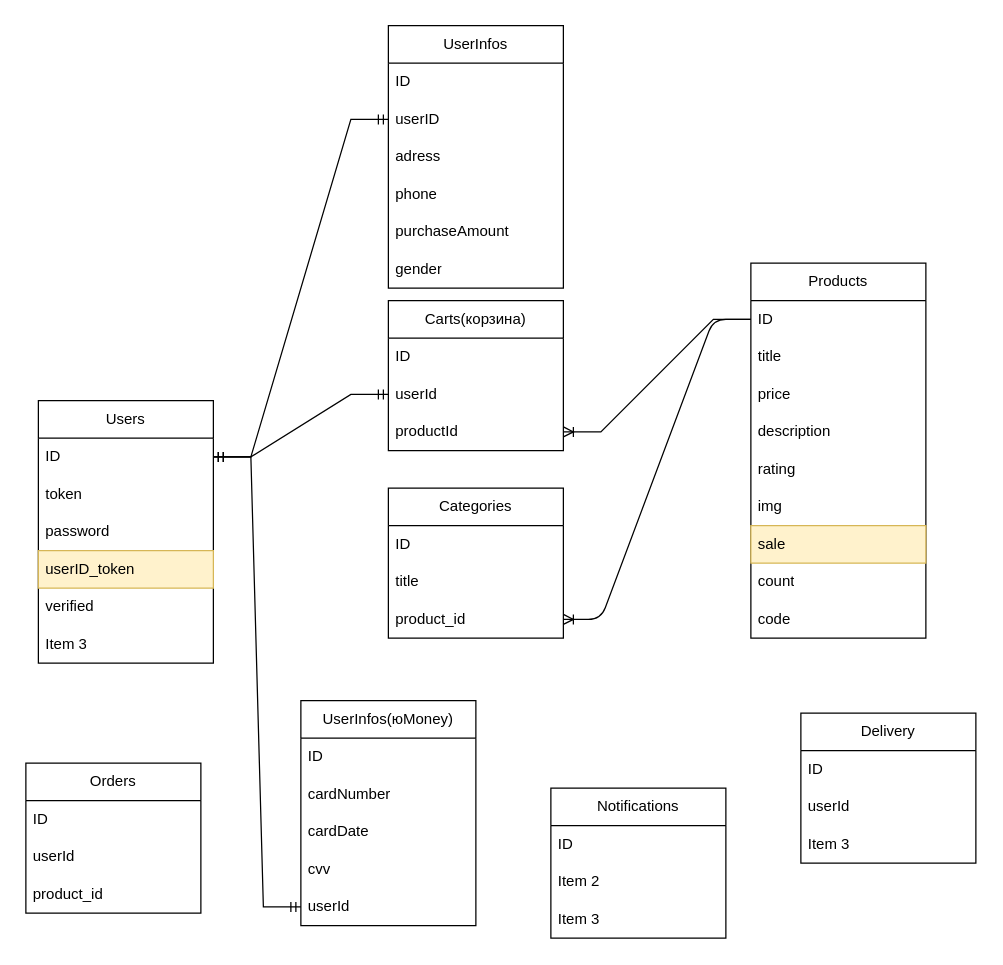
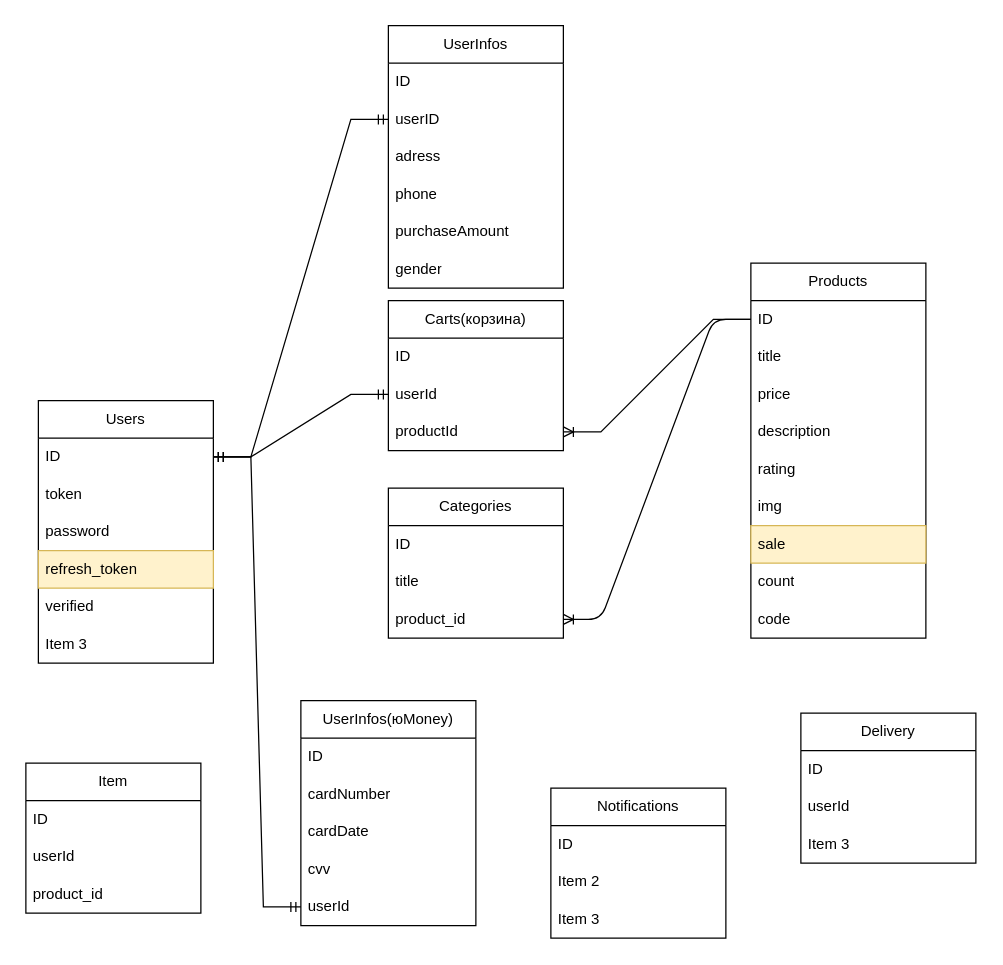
  <mxCell id="0" />
  <mxCell id="1" parent="0" />
  <mxCell id="2" value="Users" style="swimlane;fontStyle=0;childLayout=stackLayout;horizontal=1;startSize=30;horizontalStack=0;resizeParent=1;resizeParentMax=0;resizeLast=0;collapsible=1;marginBottom=0;whiteSpace=wrap;html=1;" parent="1" vertex="1"><mxGeometry x="30" y="320" width="140" height="210" as="geometry" /></mxCell>
  <mxCell id="3" value="ID" style="text;strokeColor=none;fillColor=none;align=left;verticalAlign=middle;spacingLeft=4;spacingRight=4;overflow=hidden;points=[[0,0.5],[1,0.5]];portConstraint=eastwest;rotatable=0;whiteSpace=wrap;html=1;" parent="2" vertex="1"><mxGeometry y="30" width="140" height="30" as="geometry" /></mxCell>
  <mxCell id="4" value="token" style="text;strokeColor=none;fillColor=none;align=left;verticalAlign=middle;spacingLeft=4;spacingRight=4;overflow=hidden;points=[[0,0.5],[1,0.5]];portConstraint=eastwest;rotatable=0;whiteSpace=wrap;html=1;" parent="2" vertex="1"><mxGeometry y="60" width="140" height="30" as="geometry" /></mxCell>
  <mxCell id="5" value="password" style="text;strokeColor=none;fillColor=none;align=left;verticalAlign=middle;spacingLeft=4;spacingRight=4;overflow=hidden;points=[[0,0.5],[1,0.5]];portConstraint=eastwest;rotatable=0;whiteSpace=wrap;html=1;" parent="2" vertex="1"><mxGeometry y="90" width="140" height="30" as="geometry" /></mxCell>
- <mxCell id="6" value="userID_token" style="text;strokeColor=#d6b656;fillColor=#fff2cc;align=left;verticalAlign=middle;spacingLeft=4;spacingRight=4;overflow=hidden;points=[[0,0.5],[1,0.5]];portConstraint=eastwest;rotatable=0;whiteSpace=wrap;html=1;" parent="2" vertex="1"><mxGeometry y="120" width="140" height="30" as="geometry" /></mxCell>
+ <mxCell id="6" value="refresh_token" style="text;strokeColor=#d6b656;fillColor=#fff2cc;align=left;verticalAlign=middle;spacingLeft=4;spacingRight=4;overflow=hidden;points=[[0,0.5],[1,0.5]];portConstraint=eastwest;rotatable=0;whiteSpace=wrap;html=1;" parent="2" vertex="1"><mxGeometry y="120" width="140" height="30" as="geometry" /></mxCell>
  <mxCell id="7" value="verified" style="text;strokeColor=none;fillColor=none;align=left;verticalAlign=middle;spacingLeft=4;spacingRight=4;overflow=hidden;points=[[0,0.5],[1,0.5]];portConstraint=eastwest;rotatable=0;whiteSpace=wrap;html=1;" parent="2" vertex="1"><mxGeometry y="150" width="140" height="30" as="geometry" /></mxCell>
  <mxCell id="8" value="Item 3" style="text;strokeColor=none;fillColor=none;align=left;verticalAlign=middle;spacingLeft=4;spacingRight=4;overflow=hidden;points=[[0,0.5],[1,0.5]];portConstraint=eastwest;rotatable=0;whiteSpace=wrap;html=1;" parent="2" vertex="1"><mxGeometry y="180" width="140" height="30" as="geometry" /></mxCell>
  <mxCell id="9" value="Products" style="swimlane;fontStyle=0;childLayout=stackLayout;horizontal=1;startSize=30;horizontalStack=0;resizeParent=1;resizeParentMax=0;resizeLast=0;collapsible=1;marginBottom=0;whiteSpace=wrap;html=1;" parent="1" vertex="1"><mxGeometry x="600" y="210" width="140" height="300" as="geometry" /></mxCell>
  <mxCell id="10" value="ID" style="text;strokeColor=none;fillColor=none;align=left;verticalAlign=middle;spacingLeft=4;spacingRight=4;overflow=hidden;points=[[0,0.5],[1,0.5]];portConstraint=eastwest;rotatable=0;whiteSpace=wrap;html=1;" parent="9" vertex="1"><mxGeometry y="30" width="140" height="30" as="geometry" /></mxCell>
  <mxCell id="11" value="title" style="text;strokeColor=none;fillColor=none;align=left;verticalAlign=middle;spacingLeft=4;spacingRight=4;overflow=hidden;points=[[0,0.5],[1,0.5]];portConstraint=eastwest;rotatable=0;whiteSpace=wrap;html=1;" parent="9" vertex="1"><mxGeometry y="60" width="140" height="30" as="geometry" /></mxCell>
  <mxCell id="12" value="price" style="text;strokeColor=none;fillColor=none;align=left;verticalAlign=middle;spacingLeft=4;spacingRight=4;overflow=hidden;points=[[0,0.5],[1,0.5]];portConstraint=eastwest;rotatable=0;whiteSpace=wrap;html=1;" parent="9" vertex="1"><mxGeometry y="90" width="140" height="30" as="geometry" /></mxCell>
  <mxCell id="13" value="description" style="text;strokeColor=none;fillColor=none;align=left;verticalAlign=middle;spacingLeft=4;spacingRight=4;overflow=hidden;points=[[0,0.5],[1,0.5]];portConstraint=eastwest;rotatable=0;whiteSpace=wrap;html=1;" parent="9" vertex="1"><mxGeometry y="120" width="140" height="30" as="geometry" /></mxCell>
  <mxCell id="14" value="rating" style="text;strokeColor=none;fillColor=none;align=left;verticalAlign=middle;spacingLeft=4;spacingRight=4;overflow=hidden;points=[[0,0.5],[1,0.5]];portConstraint=eastwest;rotatable=0;whiteSpace=wrap;html=1;" parent="9" vertex="1"><mxGeometry y="150" width="140" height="30" as="geometry" /></mxCell>
  <mxCell id="15" value="img" style="text;strokeColor=none;fillColor=none;align=left;verticalAlign=middle;spacingLeft=4;spacingRight=4;overflow=hidden;points=[[0,0.5],[1,0.5]];portConstraint=eastwest;rotatable=0;whiteSpace=wrap;html=1;" parent="9" vertex="1"><mxGeometry y="180" width="140" height="30" as="geometry" /></mxCell>
  <mxCell id="16" value="sale" style="text;strokeColor=#d6b656;fillColor=#fff2cc;align=left;verticalAlign=middle;spacingLeft=4;spacingRight=4;overflow=hidden;points=[[0,0.5],[1,0.5]];portConstraint=eastwest;rotatable=0;whiteSpace=wrap;html=1;" parent="9" vertex="1"><mxGeometry y="210" width="140" height="30" as="geometry" /></mxCell>
  <mxCell id="17" value="count" style="text;strokeColor=none;fillColor=none;align=left;verticalAlign=middle;spacingLeft=4;spacingRight=4;overflow=hidden;points=[[0,0.5],[1,0.5]];portConstraint=eastwest;rotatable=0;whiteSpace=wrap;html=1;" vertex="1" parent="9"><mxGeometry y="240" width="140" height="30" as="geometry" /></mxCell>
  <mxCell id="18" value="code" style="text;strokeColor=none;fillColor=none;align=left;verticalAlign=middle;spacingLeft=4;spacingRight=4;overflow=hidden;points=[[0,0.5],[1,0.5]];portConstraint=eastwest;rotatable=0;whiteSpace=wrap;html=1;" vertex="1" parent="9"><mxGeometry y="270" width="140" height="30" as="geometry" /></mxCell>
  <mxCell id="19" value="Categories" style="swimlane;fontStyle=0;childLayout=stackLayout;horizontal=1;startSize=30;horizontalStack=0;resizeParent=1;resizeParentMax=0;resizeLast=0;collapsible=1;marginBottom=0;whiteSpace=wrap;html=1;" parent="1" vertex="1"><mxGeometry x="310" y="390" width="140" height="120" as="geometry" /></mxCell>
  <mxCell id="20" value="ID" style="text;strokeColor=none;fillColor=none;align=left;verticalAlign=middle;spacingLeft=4;spacingRight=4;overflow=hidden;points=[[0,0.5],[1,0.5]];portConstraint=eastwest;rotatable=0;whiteSpace=wrap;html=1;" parent="19" vertex="1"><mxGeometry y="30" width="140" height="30" as="geometry" /></mxCell>
  <mxCell id="21" value="title" style="text;strokeColor=none;fillColor=none;align=left;verticalAlign=middle;spacingLeft=4;spacingRight=4;overflow=hidden;points=[[0,0.5],[1,0.5]];portConstraint=eastwest;rotatable=0;whiteSpace=wrap;html=1;" parent="19" vertex="1"><mxGeometry y="60" width="140" height="30" as="geometry" /></mxCell>
  <mxCell id="22" value="product_id" style="text;strokeColor=none;fillColor=none;align=left;verticalAlign=middle;spacingLeft=4;spacingRight=4;overflow=hidden;points=[[0,0.5],[1,0.5]];portConstraint=eastwest;rotatable=0;whiteSpace=wrap;html=1;" parent="19" vertex="1"><mxGeometry y="90" width="140" height="30" as="geometry" /></mxCell>
  <mxCell id="23" value="Carts(корзина)" style="swimlane;fontStyle=0;childLayout=stackLayout;horizontal=1;startSize=30;horizontalStack=0;resizeParent=1;resizeParentMax=0;resizeLast=0;collapsible=1;marginBottom=0;whiteSpace=wrap;html=1;" parent="1" vertex="1"><mxGeometry x="310" y="240" width="140" height="120" as="geometry" /></mxCell>
  <mxCell id="24" value="ID" style="text;strokeColor=none;fillColor=none;align=left;verticalAlign=middle;spacingLeft=4;spacingRight=4;overflow=hidden;points=[[0,0.5],[1,0.5]];portConstraint=eastwest;rotatable=0;whiteSpace=wrap;html=1;" parent="23" vertex="1"><mxGeometry y="30" width="140" height="30" as="geometry" /></mxCell>
  <mxCell id="25" value="userId" style="text;strokeColor=none;fillColor=none;align=left;verticalAlign=middle;spacingLeft=4;spacingRight=4;overflow=hidden;points=[[0,0.5],[1,0.5]];portConstraint=eastwest;rotatable=0;whiteSpace=wrap;html=1;" parent="23" vertex="1"><mxGeometry y="60" width="140" height="30" as="geometry" /></mxCell>
  <mxCell id="26" value="productId" style="text;strokeColor=none;fillColor=none;align=left;verticalAlign=middle;spacingLeft=4;spacingRight=4;overflow=hidden;points=[[0,0.5],[1,0.5]];portConstraint=eastwest;rotatable=0;whiteSpace=wrap;html=1;" parent="23" vertex="1"><mxGeometry y="90" width="140" height="30" as="geometry" /></mxCell>
- <mxCell id="27" value="Orders" style="swimlane;fontStyle=0;childLayout=stackLayout;horizontal=1;startSize=30;horizontalStack=0;resizeParent=1;resizeParentMax=0;resizeLast=0;collapsible=1;marginBottom=0;whiteSpace=wrap;html=1;" parent="1" vertex="1"><mxGeometry x="20" y="610" width="140" height="120" as="geometry" /></mxCell>
+ <mxCell id="27" value="Item" style="swimlane;fontStyle=0;childLayout=stackLayout;horizontal=1;startSize=30;horizontalStack=0;resizeParent=1;resizeParentMax=0;resizeLast=0;collapsible=1;marginBottom=0;whiteSpace=wrap;html=1;" parent="1" vertex="1"><mxGeometry x="20" y="610" width="140" height="120" as="geometry" /></mxCell>
  <mxCell id="28" value="ID" style="text;strokeColor=none;fillColor=none;align=left;verticalAlign=middle;spacingLeft=4;spacingRight=4;overflow=hidden;points=[[0,0.5],[1,0.5]];portConstraint=eastwest;rotatable=0;whiteSpace=wrap;html=1;" parent="27" vertex="1"><mxGeometry y="30" width="140" height="30" as="geometry" /></mxCell>
  <mxCell id="29" value="userId" style="text;strokeColor=none;fillColor=none;align=left;verticalAlign=middle;spacingLeft=4;spacingRight=4;overflow=hidden;points=[[0,0.5],[1,0.5]];portConstraint=eastwest;rotatable=0;whiteSpace=wrap;html=1;" parent="27" vertex="1"><mxGeometry y="60" width="140" height="30" as="geometry" /></mxCell>
  <mxCell id="30" value="product_id" style="text;strokeColor=none;fillColor=none;align=left;verticalAlign=middle;spacingLeft=4;spacingRight=4;overflow=hidden;points=[[0,0.5],[1,0.5]];portConstraint=eastwest;rotatable=0;whiteSpace=wrap;html=1;" parent="27" vertex="1"><mxGeometry y="90" width="140" height="30" as="geometry" /></mxCell>
  <mxCell id="31" value="UserInfos(юMoney)" style="swimlane;fontStyle=0;childLayout=stackLayout;horizontal=1;startSize=30;horizontalStack=0;resizeParent=1;resizeParentMax=0;resizeLast=0;collapsible=1;marginBottom=0;whiteSpace=wrap;html=1;" parent="1" vertex="1"><mxGeometry x="240" y="560" width="140" height="180" as="geometry" /></mxCell>
  <mxCell id="32" value="ID" style="text;strokeColor=none;fillColor=none;align=left;verticalAlign=middle;spacingLeft=4;spacingRight=4;overflow=hidden;points=[[0,0.5],[1,0.5]];portConstraint=eastwest;rotatable=0;whiteSpace=wrap;html=1;" parent="31" vertex="1"><mxGeometry y="30" width="140" height="30" as="geometry" /></mxCell>
  <mxCell id="33" value="cardNumber" style="text;strokeColor=none;fillColor=none;align=left;verticalAlign=middle;spacingLeft=4;spacingRight=4;overflow=hidden;points=[[0,0.5],[1,0.5]];portConstraint=eastwest;rotatable=0;whiteSpace=wrap;html=1;" parent="31" vertex="1"><mxGeometry y="60" width="140" height="30" as="geometry" /></mxCell>
  <mxCell id="34" value="cardDate" style="text;strokeColor=none;fillColor=none;align=left;verticalAlign=middle;spacingLeft=4;spacingRight=4;overflow=hidden;points=[[0,0.5],[1,0.5]];portConstraint=eastwest;rotatable=0;whiteSpace=wrap;html=1;" parent="31" vertex="1"><mxGeometry y="90" width="140" height="30" as="geometry" /></mxCell>
  <mxCell id="35" value="cvv" style="text;strokeColor=none;fillColor=none;align=left;verticalAlign=middle;spacingLeft=4;spacingRight=4;overflow=hidden;points=[[0,0.5],[1,0.5]];portConstraint=eastwest;rotatable=0;whiteSpace=wrap;html=1;" parent="31" vertex="1"><mxGeometry y="120" width="140" height="30" as="geometry" /></mxCell>
  <mxCell id="36" value="userId" style="text;strokeColor=none;fillColor=none;align=left;verticalAlign=middle;spacingLeft=4;spacingRight=4;overflow=hidden;points=[[0,0.5],[1,0.5]];portConstraint=eastwest;rotatable=0;whiteSpace=wrap;html=1;" vertex="1" parent="31"><mxGeometry y="150" width="140" height="30" as="geometry" /></mxCell>
  <mxCell id="37" value="Notifications" style="swimlane;fontStyle=0;childLayout=stackLayout;horizontal=1;startSize=30;horizontalStack=0;resizeParent=1;resizeParentMax=0;resizeLast=0;collapsible=1;marginBottom=0;whiteSpace=wrap;html=1;" parent="1" vertex="1"><mxGeometry x="440" y="630" width="140" height="120" as="geometry" /></mxCell>
  <mxCell id="38" value="ID" style="text;strokeColor=none;fillColor=none;align=left;verticalAlign=middle;spacingLeft=4;spacingRight=4;overflow=hidden;points=[[0,0.5],[1,0.5]];portConstraint=eastwest;rotatable=0;whiteSpace=wrap;html=1;" parent="37" vertex="1"><mxGeometry y="30" width="140" height="30" as="geometry" /></mxCell>
  <mxCell id="39" value="Item 2" style="text;strokeColor=none;fillColor=none;align=left;verticalAlign=middle;spacingLeft=4;spacingRight=4;overflow=hidden;points=[[0,0.5],[1,0.5]];portConstraint=eastwest;rotatable=0;whiteSpace=wrap;html=1;" parent="37" vertex="1"><mxGeometry y="60" width="140" height="30" as="geometry" /></mxCell>
  <mxCell id="40" value="Item 3" style="text;strokeColor=none;fillColor=none;align=left;verticalAlign=middle;spacingLeft=4;spacingRight=4;overflow=hidden;points=[[0,0.5],[1,0.5]];portConstraint=eastwest;rotatable=0;whiteSpace=wrap;html=1;" parent="37" vertex="1"><mxGeometry y="90" width="140" height="30" as="geometry" /></mxCell>
  <mxCell id="41" value="Delivery" style="swimlane;fontStyle=0;childLayout=stackLayout;horizontal=1;startSize=30;horizontalStack=0;resizeParent=1;resizeParentMax=0;resizeLast=0;collapsible=1;marginBottom=0;whiteSpace=wrap;html=1;" parent="1" vertex="1"><mxGeometry x="640" y="570" width="140" height="120" as="geometry" /></mxCell>
  <mxCell id="42" value="ID" style="text;strokeColor=none;fillColor=none;align=left;verticalAlign=middle;spacingLeft=4;spacingRight=4;overflow=hidden;points=[[0,0.5],[1,0.5]];portConstraint=eastwest;rotatable=0;whiteSpace=wrap;html=1;" parent="41" vertex="1"><mxGeometry y="30" width="140" height="30" as="geometry" /></mxCell>
  <mxCell id="43" value="userId" style="text;strokeColor=none;fillColor=none;align=left;verticalAlign=middle;spacingLeft=4;spacingRight=4;overflow=hidden;points=[[0,0.5],[1,0.5]];portConstraint=eastwest;rotatable=0;whiteSpace=wrap;html=1;" parent="41" vertex="1"><mxGeometry y="60" width="140" height="30" as="geometry" /></mxCell>
  <mxCell id="44" value="Item 3" style="text;strokeColor=none;fillColor=none;align=left;verticalAlign=middle;spacingLeft=4;spacingRight=4;overflow=hidden;points=[[0,0.5],[1,0.5]];portConstraint=eastwest;rotatable=0;whiteSpace=wrap;html=1;" parent="41" vertex="1"><mxGeometry y="90" width="140" height="30" as="geometry" /></mxCell>
  <mxCell id="45" value="" style="edgeStyle=entityRelationEdgeStyle;fontSize=12;html=1;endArrow=ERmandOne;startArrow=ERmandOne;rounded=0;" edge="1" parent="1" source="3" target="25"><mxGeometry width="100" height="100" relative="1" as="geometry"><mxPoint x="250" y="475" as="sourcePoint" /><mxPoint x="350" y="375" as="targetPoint" /></mxGeometry></mxCell>
  <mxCell id="46" value="" style="edgeStyle=entityRelationEdgeStyle;fontSize=12;html=1;endArrow=ERoneToMany;rounded=0;" edge="1" parent="1" source="10" target="26"><mxGeometry width="100" height="100" relative="1" as="geometry"><mxPoint x="450" y="530" as="sourcePoint" /><mxPoint x="550" y="430" as="targetPoint" /></mxGeometry></mxCell>
  <mxCell id="47" value="" style="edgeStyle=entityRelationEdgeStyle;fontSize=12;html=1;endArrow=ERoneToMany;rounded=1;" edge="1" parent="1" source="10" target="22"><mxGeometry width="100" height="100" relative="1" as="geometry"><mxPoint x="380" y="650" as="sourcePoint" /><mxPoint x="480" y="550" as="targetPoint" /></mxGeometry></mxCell>
  <mxCell id="48" value="" style="edgeStyle=entityRelationEdgeStyle;fontSize=12;html=1;endArrow=ERmandOne;startArrow=ERmandOne;rounded=0;" edge="1" parent="1" source="3" target="36"><mxGeometry width="100" height="100" relative="1" as="geometry"><mxPoint x="380" y="650" as="sourcePoint" /><mxPoint x="480" y="550" as="targetPoint" /></mxGeometry></mxCell>
  <mxCell id="49" value="UserInfos" style="swimlane;fontStyle=0;childLayout=stackLayout;horizontal=1;startSize=30;horizontalStack=0;resizeParent=1;resizeParentMax=0;resizeLast=0;collapsible=1;marginBottom=0;whiteSpace=wrap;html=1;" vertex="1" parent="1"><mxGeometry x="310" y="20" width="140" height="210" as="geometry" /></mxCell>
  <mxCell id="50" value="ID" style="text;strokeColor=none;fillColor=none;align=left;verticalAlign=middle;spacingLeft=4;spacingRight=4;overflow=hidden;points=[[0,0.5],[1,0.5]];portConstraint=eastwest;rotatable=0;whiteSpace=wrap;html=1;" vertex="1" parent="49"><mxGeometry y="30" width="140" height="30" as="geometry" /></mxCell>
  <mxCell id="51" value="userID" style="text;strokeColor=none;fillColor=none;align=left;verticalAlign=middle;spacingLeft=4;spacingRight=4;overflow=hidden;points=[[0,0.5],[1,0.5]];portConstraint=eastwest;rotatable=0;whiteSpace=wrap;html=1;" vertex="1" parent="49"><mxGeometry y="60" width="140" height="30" as="geometry" /></mxCell>
  <mxCell id="52" value="adress" style="text;strokeColor=none;fillColor=none;align=left;verticalAlign=middle;spacingLeft=4;spacingRight=4;overflow=hidden;points=[[0,0.5],[1,0.5]];portConstraint=eastwest;rotatable=0;whiteSpace=wrap;html=1;" vertex="1" parent="49"><mxGeometry y="90" width="140" height="30" as="geometry" /></mxCell>
  <mxCell id="53" value="phone" style="text;strokeColor=none;fillColor=none;align=left;verticalAlign=middle;spacingLeft=4;spacingRight=4;overflow=hidden;points=[[0,0.5],[1,0.5]];portConstraint=eastwest;rotatable=0;whiteSpace=wrap;html=1;" vertex="1" parent="49"><mxGeometry y="120" width="140" height="30" as="geometry" /></mxCell>
  <mxCell id="54" value="purchaseAmount" style="text;strokeColor=none;fillColor=none;align=left;verticalAlign=middle;spacingLeft=4;spacingRight=4;overflow=hidden;points=[[0,0.5],[1,0.5]];portConstraint=eastwest;rotatable=0;whiteSpace=wrap;html=1;" vertex="1" parent="49"><mxGeometry y="150" width="140" height="30" as="geometry" /></mxCell>
  <mxCell id="55" value="gender" style="text;strokeColor=none;fillColor=none;align=left;verticalAlign=middle;spacingLeft=4;spacingRight=4;overflow=hidden;points=[[0,0.5],[1,0.5]];portConstraint=eastwest;rotatable=0;whiteSpace=wrap;html=1;" vertex="1" parent="49"><mxGeometry y="180" width="140" height="30" as="geometry" /></mxCell>
  <mxCell id="56" value="" style="edgeStyle=entityRelationEdgeStyle;fontSize=12;html=1;endArrow=ERmandOne;startArrow=ERmandOne;rounded=0;" edge="1" parent="1" source="3" target="51"><mxGeometry width="100" height="100" relative="1" as="geometry"><mxPoint x="180" y="375" as="sourcePoint" /><mxPoint x="320" y="325" as="targetPoint" /></mxGeometry></mxCell>
